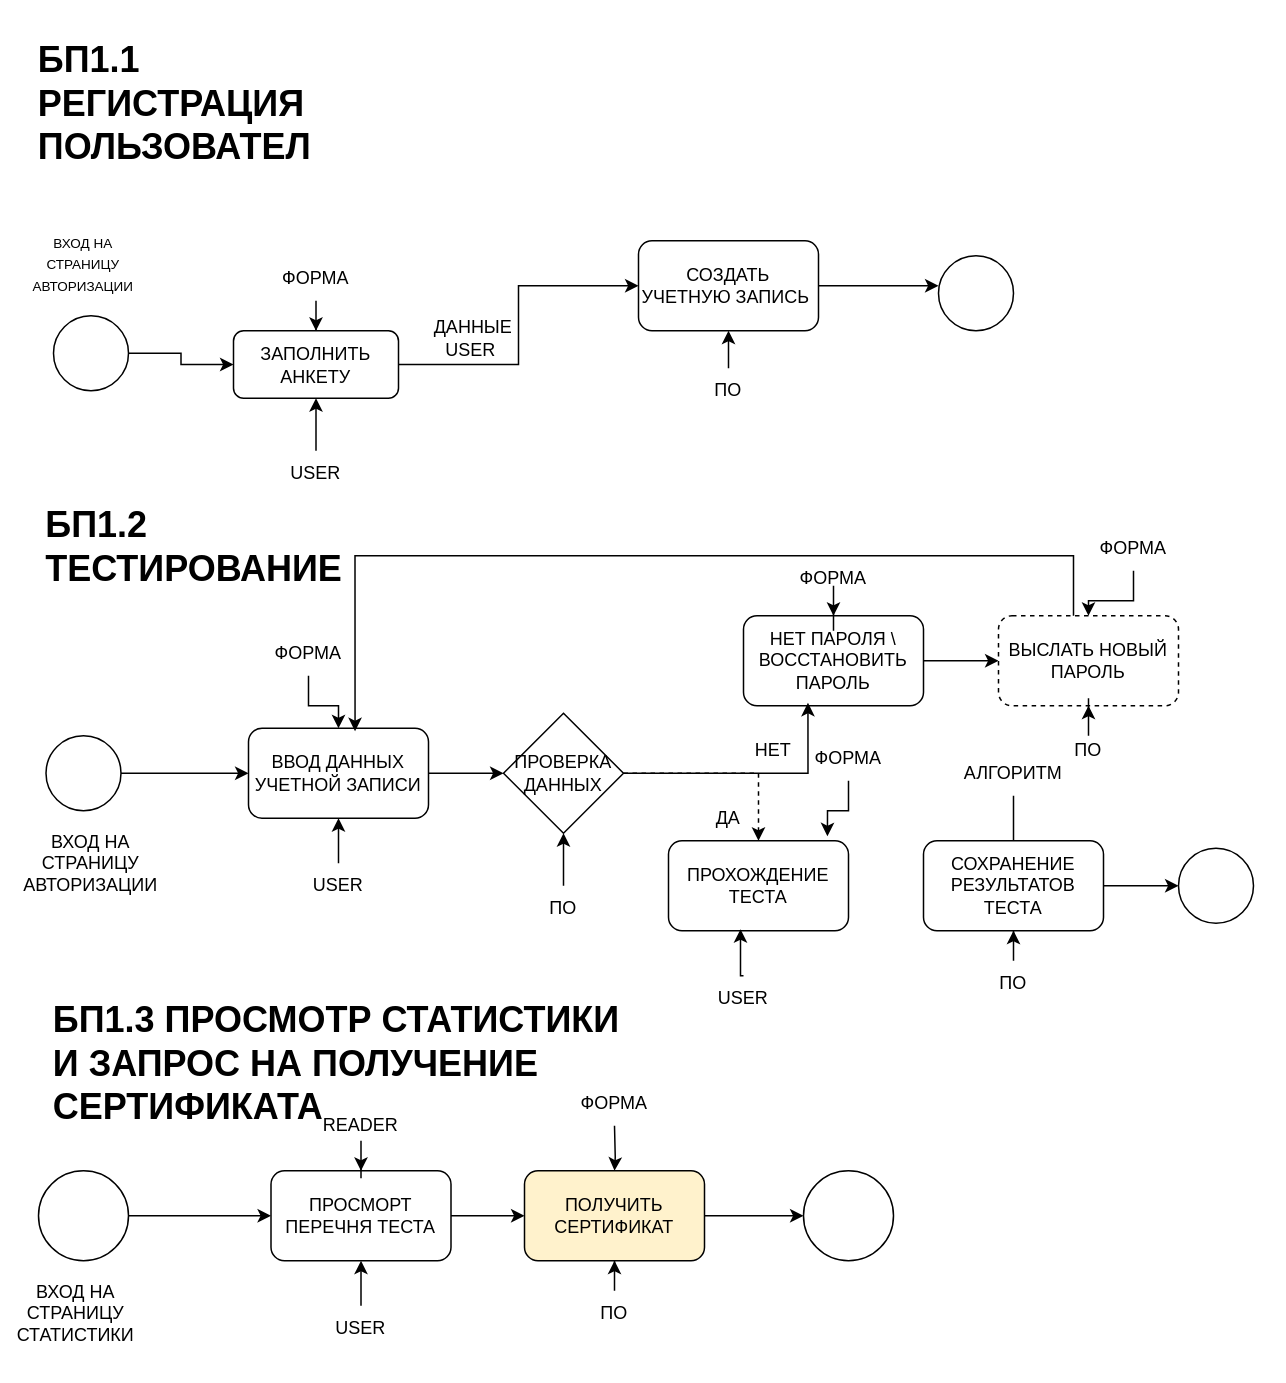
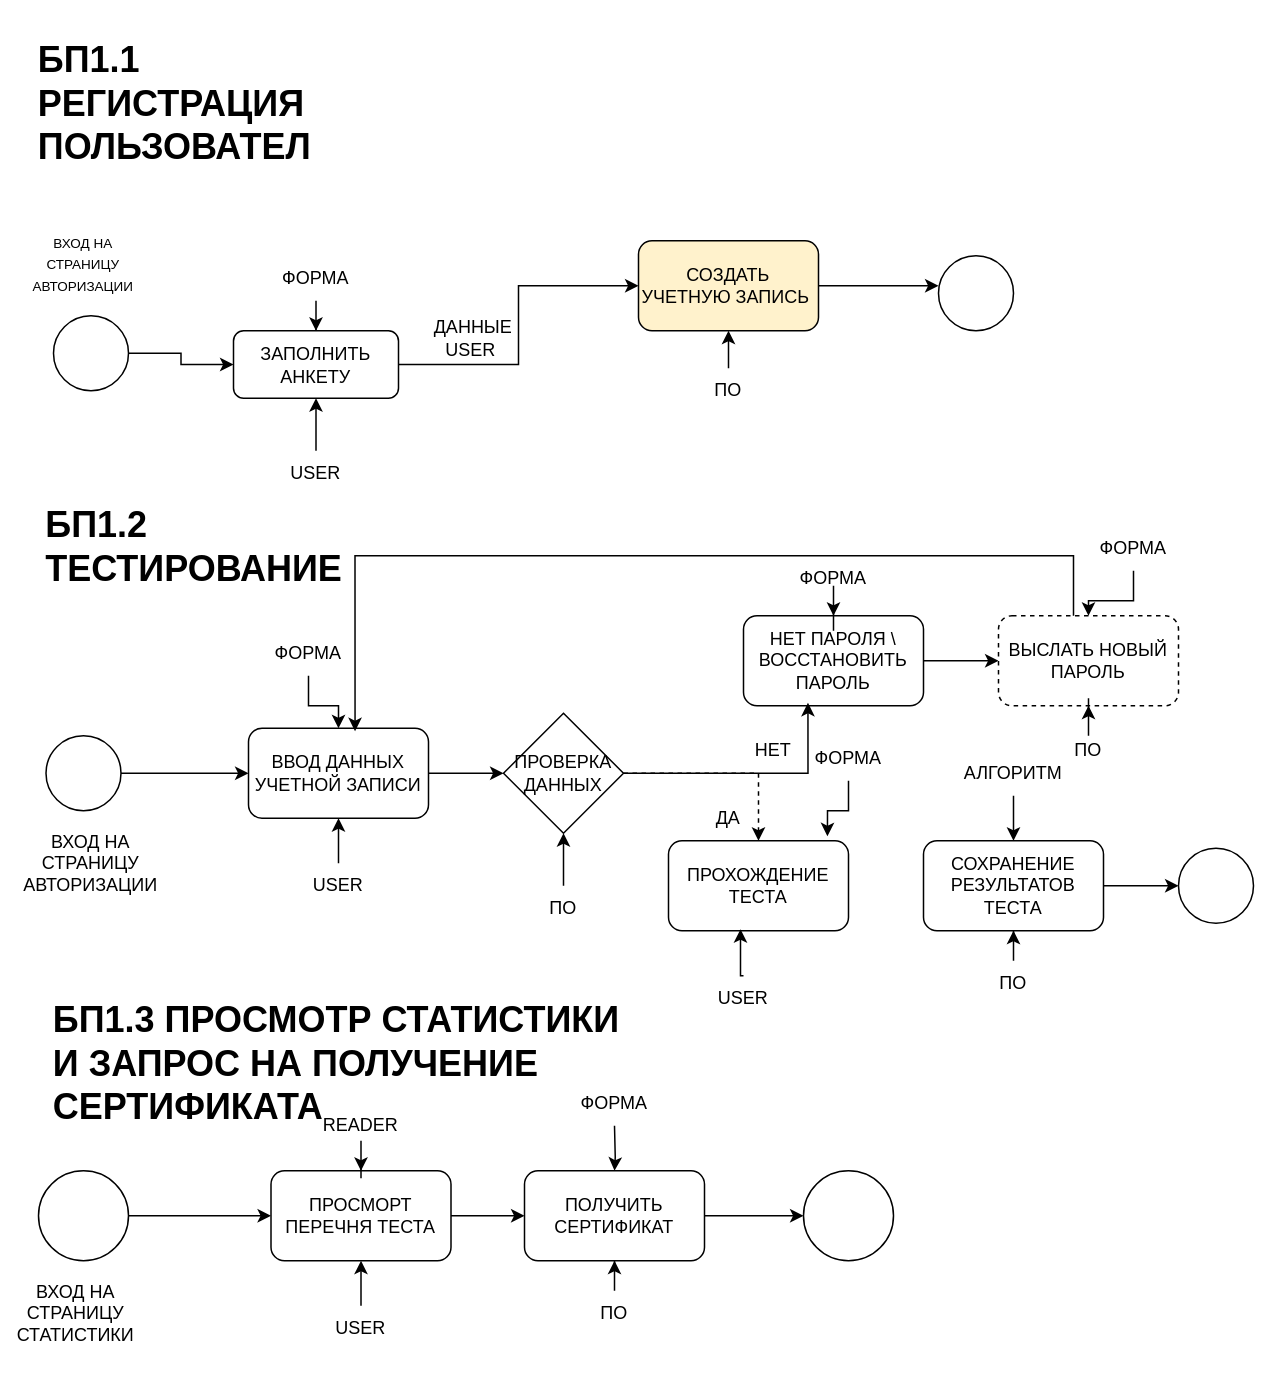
  <mxCell id="0" />
  <mxCell id="1" parent="0" />
  <mxCell id="2" style="edgeStyle=orthogonalEdgeStyle;rounded=0;orthogonalLoop=1;jettySize=auto;html=1;" parent="1" source="3" target="5" edge="1"><mxGeometry relative="1" as="geometry"><mxPoint x="155" y="215" as="targetPoint" /></mxGeometry></mxCell>
  <mxCell id="3" value="" style="ellipse;whiteSpace=wrap;html=1;aspect=fixed;" parent="1" vertex="1"><mxGeometry x="35" y="210" width="50" height="50" as="geometry" /></mxCell>
  <mxCell id="4" value="" style="edgeStyle=orthogonalEdgeStyle;rounded=0;orthogonalLoop=1;jettySize=auto;html=1;" parent="1" source="5" target="7" edge="1"><mxGeometry relative="1" as="geometry" /></mxCell>
  <mxCell id="5" value="ЗАПОЛНИТЬ АНКЕТУ" style="rounded=1;whiteSpace=wrap;html=1;" parent="1" vertex="1"><mxGeometry x="155" y="220" width="110" height="45" as="geometry" /></mxCell>
  <mxCell id="6" value="" style="edgeStyle=orthogonalEdgeStyle;rounded=0;orthogonalLoop=1;jettySize=auto;html=1;" parent="1" source="7" edge="1"><mxGeometry relative="1" as="geometry"><mxPoint x="625" y="190" as="targetPoint" /></mxGeometry></mxCell>
- <mxCell id="7" value="СОЗДАТЬ УЧЕТНУЮ ЗАПИСЬ&amp;nbsp;" style="rounded=1;whiteSpace=wrap;html=1;" parent="1" vertex="1"><mxGeometry x="425" y="160" width="120" height="60" as="geometry" /></mxCell>
+ <mxCell id="7" value="СОЗДАТЬ УЧЕТНУЮ ЗАПИСЬ&amp;nbsp;" style="rounded=1;whiteSpace=wrap;html=1;fillColor=#fff2cc;" parent="1" vertex="1"><mxGeometry x="425" y="160" width="120" height="60" as="geometry" /></mxCell>
  <mxCell id="8" value="" style="ellipse;whiteSpace=wrap;html=1;aspect=fixed;" parent="1" vertex="1"><mxGeometry x="625" y="170" width="50" height="50" as="geometry" /></mxCell>
  <mxCell id="9" value="&lt;font style=&quot;font-size: 9px;&quot;&gt;ВХОД НА СТРАНИЦУ АВТОРИЗАЦИИ&lt;/font&gt;" style="text;html=1;strokeColor=none;fillColor=none;align=center;verticalAlign=middle;whiteSpace=wrap;rounded=0;" vertex="1" parent="1"><mxGeometry x="25" y="160" width="60" height="30" as="geometry" /></mxCell>
  <mxCell id="10" value="" style="edgeStyle=orthogonalEdgeStyle;rounded=0;orthogonalLoop=1;jettySize=auto;html=1;" edge="1" parent="1" source="11" target="5"><mxGeometry relative="1" as="geometry" /></mxCell>
  <mxCell id="11" value="ФОРМА" style="text;html=1;strokeColor=none;fillColor=none;align=center;verticalAlign=middle;whiteSpace=wrap;rounded=0;" vertex="1" parent="1"><mxGeometry x="180" y="170" width="60" height="30" as="geometry" /></mxCell>
  <mxCell id="12" value="ДАННЫЕ USER&amp;nbsp;" style="text;html=1;strokeColor=none;fillColor=none;align=center;verticalAlign=middle;whiteSpace=wrap;rounded=0;" vertex="1" parent="1"><mxGeometry x="285" y="210" width="60" height="30" as="geometry" /></mxCell>
  <mxCell id="13" value="" style="edgeStyle=orthogonalEdgeStyle;rounded=0;orthogonalLoop=1;jettySize=auto;html=1;" edge="1" parent="1" source="14" target="7"><mxGeometry relative="1" as="geometry" /></mxCell>
  <mxCell id="14" value="ПО" style="text;html=1;strokeColor=none;fillColor=none;align=center;verticalAlign=middle;whiteSpace=wrap;rounded=0;" vertex="1" parent="1"><mxGeometry x="455" y="245" width="60" height="30" as="geometry" /></mxCell>
  <mxCell id="15" style="edgeStyle=orthogonalEdgeStyle;rounded=0;orthogonalLoop=1;jettySize=auto;html=1;entryX=0.5;entryY=1;entryDx=0;entryDy=0;" edge="1" parent="1" source="16" target="5"><mxGeometry relative="1" as="geometry" /></mxCell>
  <mxCell id="16" value="USER" style="text;html=1;strokeColor=none;fillColor=none;align=center;verticalAlign=middle;whiteSpace=wrap;rounded=0;" vertex="1" parent="1"><mxGeometry x="180" y="300" width="60" height="30" as="geometry" /></mxCell>
  <mxCell id="17" value="" style="edgeStyle=orthogonalEdgeStyle;rounded=0;orthogonalLoop=1;jettySize=auto;html=1;" edge="1" parent="1" source="18" target="20"><mxGeometry relative="1" as="geometry" /></mxCell>
  <mxCell id="18" value="" style="ellipse;whiteSpace=wrap;html=1;aspect=fixed;" vertex="1" parent="1"><mxGeometry x="30" y="490" width="50" height="50" as="geometry" /></mxCell>
  <mxCell id="19" value="" style="edgeStyle=orthogonalEdgeStyle;rounded=0;orthogonalLoop=1;jettySize=auto;html=1;" edge="1" parent="1" source="20" target="25"><mxGeometry relative="1" as="geometry" /></mxCell>
  <mxCell id="20" value="ВВОД ДАННЫХ УЧЕТНОЙ ЗАПИСИ" style="rounded=1;whiteSpace=wrap;html=1;" vertex="1" parent="1"><mxGeometry x="165" y="485" width="120" height="60" as="geometry" /></mxCell>
  <mxCell id="21" value="" style="edgeStyle=orthogonalEdgeStyle;rounded=0;orthogonalLoop=1;jettySize=auto;html=1;" edge="1" parent="1" source="22" target="27"><mxGeometry relative="1" as="geometry" /></mxCell>
  <mxCell id="22" value="НЕТ ПАРОЛЯ \ ВОССТАНОВИТЬ ПАРОЛЬ" style="rounded=1;whiteSpace=wrap;html=1;" vertex="1" parent="1"><mxGeometry x="495" y="410" width="120" height="60" as="geometry" /></mxCell>
  <mxCell id="23" value="ВХОД НА СТРАНИЦУ АВТОРИЗАЦИИ" style="text;html=1;strokeColor=none;fillColor=none;align=center;verticalAlign=middle;whiteSpace=wrap;rounded=0;" vertex="1" parent="1"><mxGeometry x="30" y="560" width="60" height="30" as="geometry" /></mxCell>
  <mxCell id="24" style="edgeStyle=orthogonalEdgeStyle;rounded=0;orthogonalLoop=1;jettySize=auto;html=1;dashed=1;" edge="1" parent="1" source="25" target="26"><mxGeometry relative="1" as="geometry" /></mxCell>
  <mxCell id="25" value="ПРОВЕРКА ДАННЫХ" style="rhombus;whiteSpace=wrap;html=1;" vertex="1" parent="1"><mxGeometry x="335" y="475" width="80" height="80" as="geometry" /></mxCell>
  <mxCell id="26" value="ПРОХОЖДЕНИЕ ТЕСТА" style="rounded=1;whiteSpace=wrap;html=1;" vertex="1" parent="1"><mxGeometry x="445" y="560" width="120" height="60" as="geometry" /></mxCell>
  <mxCell id="27" value="ВЫСЛАТЬ НОВЫЙ ПАРОЛЬ" style="rounded=1;whiteSpace=wrap;html=1;dashed=1;" vertex="1" parent="1"><mxGeometry x="665" y="410" width="120" height="60" as="geometry" /></mxCell>
  <mxCell id="28" style="edgeStyle=orthogonalEdgeStyle;rounded=0;orthogonalLoop=1;jettySize=auto;html=1;entryX=0.592;entryY=0.033;entryDx=0;entryDy=0;entryPerimeter=0;" edge="1" parent="1" source="27" target="20"><mxGeometry relative="1" as="geometry"><Array as="points"><mxPoint x="715" y="370" /><mxPoint x="236" y="370" /></Array></mxGeometry></mxCell>
  <mxCell id="29" style="edgeStyle=orthogonalEdgeStyle;rounded=0;orthogonalLoop=1;jettySize=auto;html=1;entryX=0.358;entryY=0.967;entryDx=0;entryDy=0;entryPerimeter=0;" edge="1" parent="1" source="25" target="22"><mxGeometry relative="1" as="geometry" /></mxCell>
  <mxCell id="30" value="" style="edgeStyle=orthogonalEdgeStyle;rounded=0;orthogonalLoop=1;jettySize=auto;html=1;" edge="1" parent="1" source="31" target="32"><mxGeometry relative="1" as="geometry" /></mxCell>
  <mxCell id="31" value="СОХРАНЕНИЕ РЕЗУЛЬТАТОВ ТЕСТА" style="rounded=1;whiteSpace=wrap;html=1;" vertex="1" parent="1"><mxGeometry x="615" y="560" width="120" height="60" as="geometry" /></mxCell>
  <mxCell id="32" value="" style="ellipse;whiteSpace=wrap;html=1;aspect=fixed;" vertex="1" parent="1"><mxGeometry x="785" y="565" width="50" height="50" as="geometry" /></mxCell>
  <mxCell id="33" value="НЕТ" style="text;html=1;strokeColor=none;fillColor=none;align=center;verticalAlign=middle;whiteSpace=wrap;rounded=0;" vertex="1" parent="1"><mxGeometry x="485" y="485" width="60" height="30" as="geometry" /></mxCell>
  <mxCell id="34" value="ДА" style="text;html=1;strokeColor=none;fillColor=none;align=center;verticalAlign=middle;whiteSpace=wrap;rounded=0;" vertex="1" parent="1"><mxGeometry x="455" y="530" width="60" height="30" as="geometry" /></mxCell>
  <mxCell id="35" value="ФОРМА" style="text;html=1;strokeColor=none;fillColor=none;align=center;verticalAlign=middle;whiteSpace=wrap;rounded=0;" vertex="1" parent="1"><mxGeometry x="535" y="490" width="60" height="30" as="geometry" /></mxCell>
  <mxCell id="36" value="" style="edgeStyle=orthogonalEdgeStyle;rounded=0;orthogonalLoop=1;jettySize=auto;html=1;" edge="1" parent="1" source="37" target="20"><mxGeometry relative="1" as="geometry" /></mxCell>
  <mxCell id="37" value="ФОРМА" style="text;html=1;strokeColor=none;fillColor=none;align=center;verticalAlign=middle;whiteSpace=wrap;rounded=0;" vertex="1" parent="1"><mxGeometry x="175" y="420" width="60" height="30" as="geometry" /></mxCell>
  <mxCell id="38" value="" style="edgeStyle=orthogonalEdgeStyle;rounded=0;orthogonalLoop=1;jettySize=auto;html=1;" edge="1" parent="1" source="39" target="22"><mxGeometry relative="1" as="geometry" /></mxCell>
  <mxCell id="39" value="ФОРМА" style="text;html=1;strokeColor=none;fillColor=none;align=center;verticalAlign=middle;whiteSpace=wrap;rounded=0;" vertex="1" parent="1"><mxGeometry x="525" y="370" width="60" height="30" as="geometry" /></mxCell>
  <mxCell id="40" value="" style="edgeStyle=orthogonalEdgeStyle;rounded=0;orthogonalLoop=1;jettySize=auto;html=1;" edge="1" parent="1" source="41" target="27"><mxGeometry relative="1" as="geometry" /></mxCell>
  <mxCell id="41" value="ФОРМА" style="text;html=1;strokeColor=none;fillColor=none;align=center;verticalAlign=middle;whiteSpace=wrap;rounded=0;" vertex="1" parent="1"><mxGeometry x="725" y="350" width="60" height="30" as="geometry" /></mxCell>
  <mxCell id="42" style="edgeStyle=orthogonalEdgeStyle;rounded=0;orthogonalLoop=1;jettySize=auto;html=1;entryX=0.883;entryY=-0.05;entryDx=0;entryDy=0;entryPerimeter=0;" edge="1" parent="1" source="35" target="26"><mxGeometry relative="1" as="geometry" /></mxCell>
  <mxCell id="43" style="edgeStyle=orthogonalEdgeStyle;rounded=0;orthogonalLoop=1;jettySize=auto;html=1;" edge="1" parent="1" source="44" target="25"><mxGeometry relative="1" as="geometry" /></mxCell>
  <mxCell id="44" value="ПО" style="text;html=1;strokeColor=none;fillColor=none;align=center;verticalAlign=middle;whiteSpace=wrap;rounded=0;" vertex="1" parent="1"><mxGeometry x="345" y="590" width="60" height="30" as="geometry" /></mxCell>
  <mxCell id="45" value="" style="edgeStyle=orthogonalEdgeStyle;rounded=0;orthogonalLoop=1;jettySize=auto;html=1;" edge="1" parent="1" source="46" target="27"><mxGeometry relative="1" as="geometry" /></mxCell>
  <mxCell id="46" value="ПО" style="text;html=1;strokeColor=none;fillColor=none;align=center;verticalAlign=middle;whiteSpace=wrap;rounded=0;" vertex="1" parent="1"><mxGeometry x="695" y="485" width="60" height="30" as="geometry" /></mxCell>
  <mxCell id="47" style="edgeStyle=orthogonalEdgeStyle;rounded=0;orthogonalLoop=1;jettySize=auto;html=1;entryX=0.5;entryY=1;entryDx=0;entryDy=0;" edge="1" parent="1" source="48" target="31"><mxGeometry relative="1" as="geometry" /></mxCell>
  <mxCell id="48" value="ПО" style="text;html=1;strokeColor=none;fillColor=none;align=center;verticalAlign=middle;whiteSpace=wrap;rounded=0;" vertex="1" parent="1"><mxGeometry x="645" y="640" width="60" height="30" as="geometry" /></mxCell>
  <mxCell id="49" style="edgeStyle=orthogonalEdgeStyle;rounded=0;orthogonalLoop=1;jettySize=auto;html=1;" edge="1" parent="1" source="50" target="20"><mxGeometry relative="1" as="geometry" /></mxCell>
  <mxCell id="50" value="USER" style="text;html=1;strokeColor=none;fillColor=none;align=center;verticalAlign=middle;whiteSpace=wrap;rounded=0;" vertex="1" parent="1"><mxGeometry x="195" y="575" width="60" height="30" as="geometry" /></mxCell>
  <mxCell id="51" value="USER" style="text;html=1;strokeColor=none;fillColor=none;align=center;verticalAlign=middle;whiteSpace=wrap;rounded=0;" vertex="1" parent="1"><mxGeometry x="465" y="650" width="60" height="30" as="geometry" /></mxCell>
  <mxCell id="52" style="edgeStyle=orthogonalEdgeStyle;rounded=0;orthogonalLoop=1;jettySize=auto;html=1;exitX=0.5;exitY=0;exitDx=0;exitDy=0;entryX=0.4;entryY=0.983;entryDx=0;entryDy=0;entryPerimeter=0;" edge="1" parent="1" source="51" target="26"><mxGeometry relative="1" as="geometry" /></mxCell>
  <mxCell id="53" value="" style="edgeStyle=orthogonalEdgeStyle;rounded=0;orthogonalLoop=1;jettySize=auto;html=1;" edge="1" parent="1" source="54" target="56"><mxGeometry relative="1" as="geometry" /></mxCell>
  <mxCell id="54" value="" style="ellipse;whiteSpace=wrap;html=1;aspect=fixed;" vertex="1" parent="1"><mxGeometry x="25" y="780" width="60" height="60" as="geometry" /></mxCell>
  <mxCell id="55" value="" style="edgeStyle=orthogonalEdgeStyle;rounded=0;orthogonalLoop=1;jettySize=auto;html=1;" edge="1" parent="1" source="56" target="58"><mxGeometry relative="1" as="geometry" /></mxCell>
  <mxCell id="56" value="ПРОСМОРТ ПЕРЕЧНЯ ТЕСТА" style="rounded=1;whiteSpace=wrap;html=1;" vertex="1" parent="1"><mxGeometry x="180" y="780" width="120" height="60" as="geometry" /></mxCell>
  <mxCell id="57" value="" style="edgeStyle=orthogonalEdgeStyle;rounded=0;orthogonalLoop=1;jettySize=auto;html=1;" edge="1" parent="1" source="58" target="59"><mxGeometry relative="1" as="geometry" /></mxCell>
- <mxCell id="58" value="ПОЛУЧИТЬ СЕРТИФИКАТ" style="rounded=1;whiteSpace=wrap;html=1;fillColor=#fff2cc;" vertex="1" parent="1"><mxGeometry x="349" y="780" width="120" height="60" as="geometry" /></mxCell>
+ <mxCell id="58" value="ПОЛУЧИТЬ СЕРТИФИКАТ" style="rounded=1;whiteSpace=wrap;html=1;" vertex="1" parent="1"><mxGeometry x="349" y="780" width="120" height="60" as="geometry" /></mxCell>
  <mxCell id="59" value="" style="ellipse;whiteSpace=wrap;html=1;aspect=fixed;" vertex="1" parent="1"><mxGeometry x="535" y="780" width="60" height="60" as="geometry" /></mxCell>
  <mxCell id="60" value="ВХОД НА СТРАНИЦУ СТАТИСТИКИ" style="text;html=1;strokeColor=none;fillColor=none;align=center;verticalAlign=middle;whiteSpace=wrap;rounded=0;" vertex="1" parent="1"><mxGeometry x="20" y="860" width="60" height="30" as="geometry" /></mxCell>
  <mxCell id="61" value="" style="edgeStyle=orthogonalEdgeStyle;rounded=0;orthogonalLoop=1;jettySize=auto;html=1;" edge="1" parent="1" target="58"><mxGeometry relative="1" as="geometry"><mxPoint x="409" y="750" as="sourcePoint" /></mxGeometry></mxCell>
  <mxCell id="62" value="ФОРМА" style="text;html=1;strokeColor=none;fillColor=none;align=center;verticalAlign=middle;whiteSpace=wrap;rounded=0;" vertex="1" parent="1"><mxGeometry x="379" y="720" width="60" height="30" as="geometry" /></mxCell>
  <mxCell id="63" value="" style="edgeStyle=orthogonalEdgeStyle;rounded=0;orthogonalLoop=1;jettySize=auto;html=1;" edge="1" parent="1" source="64" target="56"><mxGeometry relative="1" as="geometry" /></mxCell>
  <mxCell id="64" value="USER" style="text;html=1;strokeColor=none;fillColor=none;align=center;verticalAlign=middle;whiteSpace=wrap;rounded=0;" vertex="1" parent="1"><mxGeometry x="210" y="870" width="60" height="30" as="geometry" /></mxCell>
  <mxCell id="65" value="&lt;h1&gt;БП1.1 РЕГИСТРАЦИЯ ПОЛЬЗОВАТЕЛЯ&lt;/h1&gt;" style="text;html=1;strokeColor=none;fillColor=none;spacing=5;spacingTop=-20;whiteSpace=wrap;overflow=hidden;rounded=0;" vertex="1" parent="1"><mxGeometry x="20" y="20" width="190" height="120" as="geometry" /></mxCell>
  <mxCell id="66" value="&lt;h1&gt;БП1.2 ТЕСТИРОВАНИЕ&lt;/h1&gt;" style="text;html=1;strokeColor=none;fillColor=none;spacing=5;spacingTop=-20;whiteSpace=wrap;overflow=hidden;rounded=0;" vertex="1" parent="1"><mxGeometry x="25" y="330" width="225" height="110" as="geometry" /></mxCell>
  <mxCell id="67" value="&lt;h1&gt;БП1.3 ПРОСМОТР СТАТИСТИКИ И ЗАПРОС НА ПОЛУЧЕНИЕ СЕРТИФИКАТА&lt;/h1&gt;" style="text;html=1;strokeColor=none;fillColor=none;spacing=5;spacingTop=-20;whiteSpace=wrap;overflow=hidden;rounded=0;" vertex="1" parent="1"><mxGeometry x="30" y="660" width="400" height="90" as="geometry" /></mxCell>
  <mxCell id="68" style="edgeStyle=orthogonalEdgeStyle;rounded=0;orthogonalLoop=1;jettySize=auto;html=1;" edge="1" parent="1" source="69" target="56"><mxGeometry relative="1" as="geometry" /></mxCell>
  <mxCell id="69" value="READER" style="text;html=1;strokeColor=none;fillColor=none;align=center;verticalAlign=middle;whiteSpace=wrap;rounded=0;" vertex="1" parent="1"><mxGeometry x="210" y="735" width="60" height="30" as="geometry" /></mxCell>
- <mxCell id="70" value="" style="edgeStyle=orthogonalEdgeStyle;rounded=0;orthogonalLoop=1;jettySize=auto;html=1;endArrow=none;" edge="1" parent="1" source="71" target="31"><mxGeometry relative="1" as="geometry" /></mxCell>
+ <mxCell id="70" value="" style="edgeStyle=orthogonalEdgeStyle;rounded=0;orthogonalLoop=1;jettySize=auto;html=1;" edge="1" parent="1" source="71" target="31"><mxGeometry relative="1" as="geometry" /></mxCell>
  <mxCell id="71" value="АЛГОРИТМ" style="text;html=1;strokeColor=none;fillColor=none;align=center;verticalAlign=middle;whiteSpace=wrap;rounded=0;" vertex="1" parent="1"><mxGeometry x="645" y="500" width="60" height="30" as="geometry" /></mxCell>
  <mxCell id="72" value="" style="edgeStyle=orthogonalEdgeStyle;rounded=0;orthogonalLoop=1;jettySize=auto;html=1;" edge="1" parent="1" source="73" target="58"><mxGeometry relative="1" as="geometry" /></mxCell>
  <mxCell id="73" value="ПО" style="text;html=1;strokeColor=none;fillColor=none;align=center;verticalAlign=middle;whiteSpace=wrap;rounded=0;" vertex="1" parent="1"><mxGeometry x="379" y="860" width="60" height="30" as="geometry" /></mxCell>
